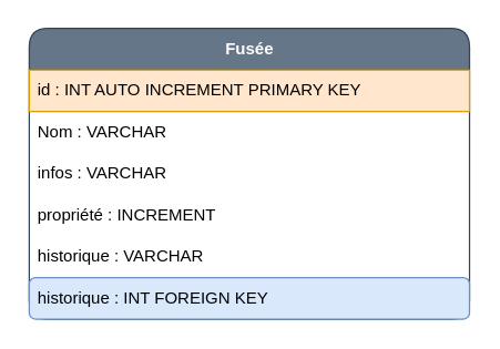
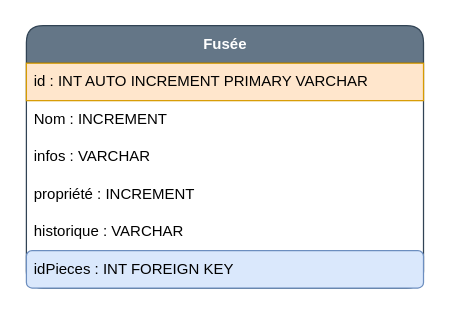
  <mxCell id="0" />
  <mxCell id="1" parent="0" />
  <mxCell id="2" value="&lt;b&gt;Fusée&lt;/b&gt;" style="swimlane;fontStyle=0;childLayout=stackLayout;horizontal=1;startSize=30;horizontalStack=0;resizeParent=1;resizeParentMax=0;resizeLast=0;collapsible=1;marginBottom=0;whiteSpace=wrap;html=1;rounded=1;fillColor=#647687;fontColor=#ffffff;strokeColor=#314354;" vertex="1" parent="1"><mxGeometry x="20.63" y="20" width="317.87" height="210" as="geometry" /></mxCell>
- <mxCell id="3" value="id : INT AUTO INCREMENT PRIMARY KEY" style="text;strokeColor=#d79b00;fillColor=#ffe6cc;align=left;verticalAlign=middle;spacingLeft=4;spacingRight=4;overflow=hidden;points=[[0,0.5],[1,0.5]];portConstraint=eastwest;rotatable=0;whiteSpace=wrap;html=1;" vertex="1" parent="2"><mxGeometry y="30" width="317.87" height="30" as="geometry" /></mxCell>
- <mxCell id="4" value="Nom : VARCHAR" style="text;strokeColor=none;fillColor=none;align=left;verticalAlign=middle;spacingLeft=4;spacingRight=4;overflow=hidden;points=[[0,0.5],[1,0.5]];portConstraint=eastwest;rotatable=0;whiteSpace=wrap;html=1;" vertex="1" parent="2"><mxGeometry y="60" width="317.87" height="30" as="geometry" /></mxCell>
+ <mxCell id="3" value="id : INT AUTO INCREMENT PRIMARY VARCHAR" style="text;strokeColor=#d79b00;fillColor=#ffe6cc;align=left;verticalAlign=middle;spacingLeft=4;spacingRight=4;overflow=hidden;points=[[0,0.5],[1,0.5]];portConstraint=eastwest;rotatable=0;whiteSpace=wrap;html=1;" vertex="1" parent="2"><mxGeometry y="30" width="317.87" height="30" as="geometry" /></mxCell>
+ <mxCell id="4" value="Nom : INCREMENT" style="text;strokeColor=none;fillColor=none;align=left;verticalAlign=middle;spacingLeft=4;spacingRight=4;overflow=hidden;points=[[0,0.5],[1,0.5]];portConstraint=eastwest;rotatable=0;whiteSpace=wrap;html=1;" vertex="1" parent="2"><mxGeometry y="60" width="317.87" height="30" as="geometry" /></mxCell>
  <mxCell id="5" value="infos : VARCHAR" style="text;strokeColor=none;fillColor=none;align=left;verticalAlign=middle;spacingLeft=4;spacingRight=4;overflow=hidden;points=[[0,0.5],[1,0.5]];portConstraint=eastwest;rotatable=0;whiteSpace=wrap;html=1;rounded=1;" vertex="1" parent="2"><mxGeometry y="90" width="317.87" height="30" as="geometry" /></mxCell>
  <mxCell id="6" value="propriété : INCREMENT" style="text;strokeColor=none;fillColor=none;align=left;verticalAlign=middle;spacingLeft=4;spacingRight=4;overflow=hidden;points=[[0,0.5],[1,0.5]];portConstraint=eastwest;rotatable=0;whiteSpace=wrap;html=1;rounded=1;" vertex="1" parent="2"><mxGeometry y="120" width="317.87" height="30" as="geometry" /></mxCell>
  <mxCell id="7" value="historique : VARCHAR" style="text;strokeColor=none;fillColor=none;align=left;verticalAlign=middle;spacingLeft=4;spacingRight=4;overflow=hidden;points=[[0,0.5],[1,0.5]];portConstraint=eastwest;rotatable=0;whiteSpace=wrap;html=1;rounded=1;" vertex="1" parent="2"><mxGeometry y="150" width="317.87" height="30" as="geometry" /></mxCell>
- <mxCell id="8" value="historique : INT FOREIGN KEY" style="text;strokeColor=#6c8ebf;fillColor=#dae8fc;align=left;verticalAlign=middle;spacingLeft=4;spacingRight=4;overflow=hidden;points=[[0,0.5],[1,0.5]];portConstraint=eastwest;rotatable=0;whiteSpace=wrap;html=1;rounded=1;" vertex="1" parent="2"><mxGeometry y="180" width="317.87" height="30" as="geometry" /></mxCell>
+ <mxCell id="8" value="idPieces : INT FOREIGN KEY" style="text;strokeColor=#6c8ebf;fillColor=#dae8fc;align=left;verticalAlign=middle;spacingLeft=4;spacingRight=4;overflow=hidden;points=[[0,0.5],[1,0.5]];portConstraint=eastwest;rotatable=0;whiteSpace=wrap;html=1;rounded=1;" vertex="1" parent="2"><mxGeometry y="180" width="317.87" height="30" as="geometry" /></mxCell>
